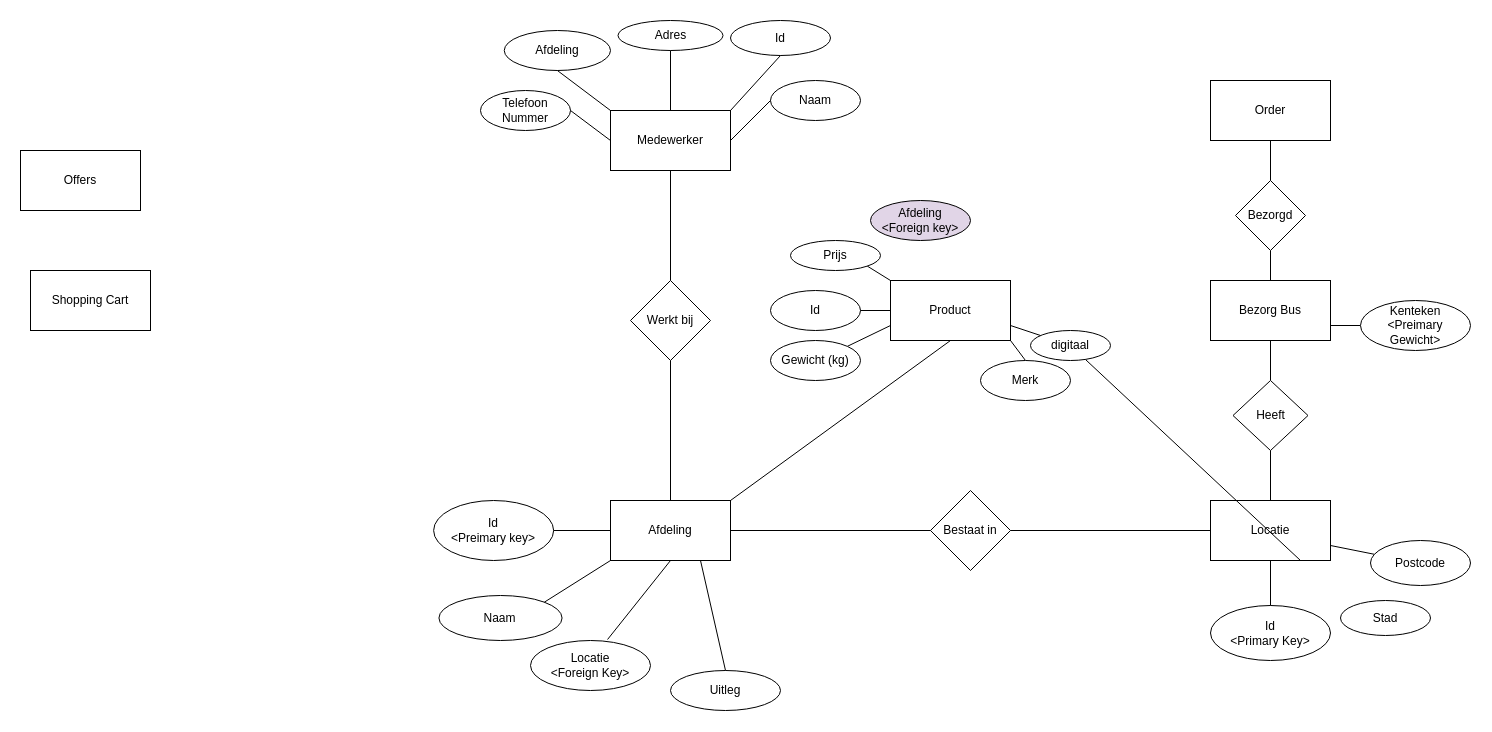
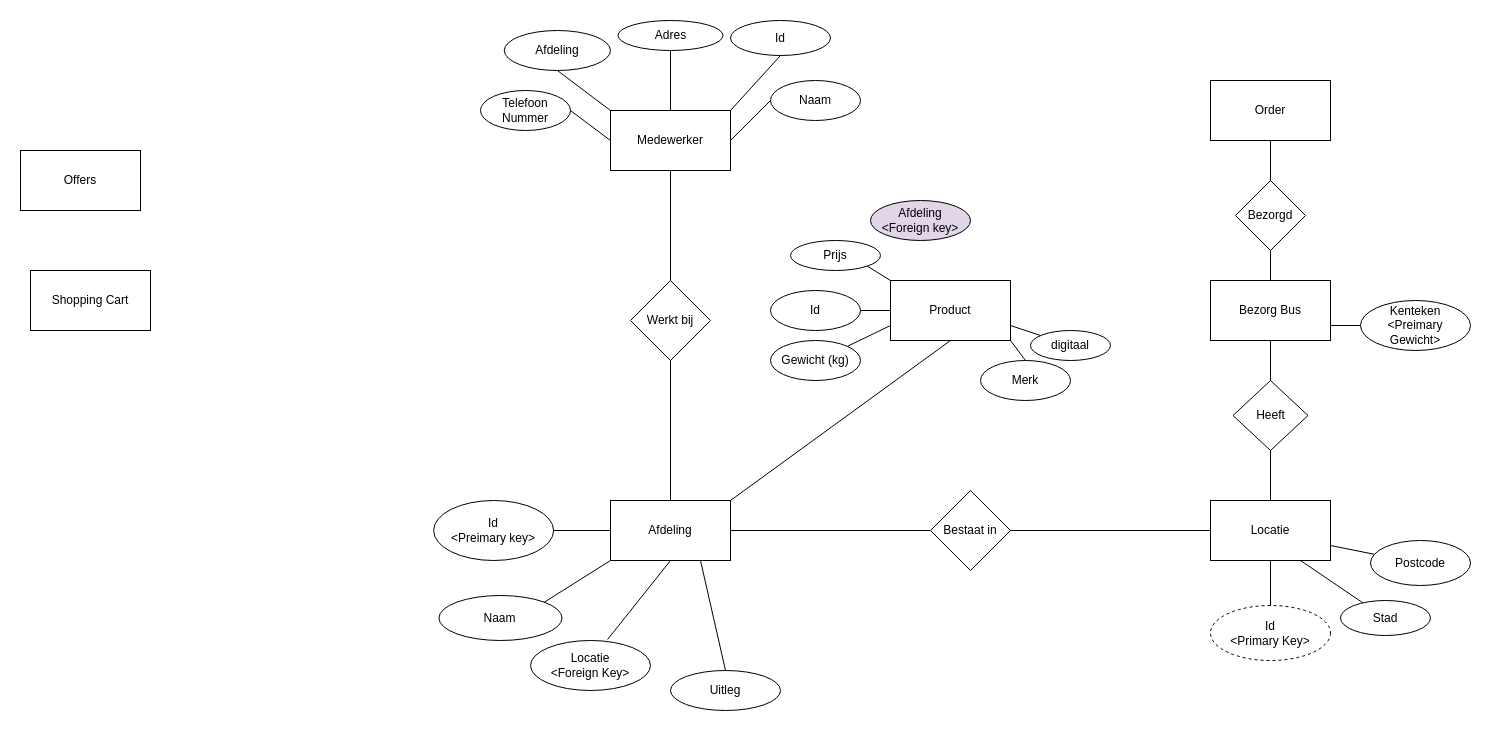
  <mxCell id="0" />
  <mxCell id="1" parent="0" />
  <mxCell id="2" value="Product" style="rounded=0;whiteSpace=wrap;html=1;" parent="1" vertex="1"><mxGeometry x="890" y="280" width="120" height="60" as="geometry" /></mxCell>
  <mxCell id="3" value="Bezorg Bus" style="rounded=0;whiteSpace=wrap;html=1;" parent="1" vertex="1"><mxGeometry x="1210" y="280" width="120" height="60" as="geometry" /></mxCell>
  <mxCell id="4" value="Offers" style="rounded=0;whiteSpace=wrap;html=1;" parent="1" vertex="1"><mxGeometry x="20" y="150" width="120" height="60" as="geometry" /></mxCell>
  <mxCell id="5" value="Order" style="rounded=0;whiteSpace=wrap;html=1;" parent="1" vertex="1"><mxGeometry x="1210" y="80" width="120" height="60" as="geometry" /></mxCell>
  <mxCell id="6" value="Medewerker" style="rounded=0;whiteSpace=wrap;html=1;" parent="1" vertex="1"><mxGeometry x="610" y="110" width="120" height="60" as="geometry" /></mxCell>
  <mxCell id="7" value="Locatie" style="rounded=0;whiteSpace=wrap;html=1;" parent="1" vertex="1"><mxGeometry x="1210" y="500" width="120" height="60" as="geometry" /></mxCell>
  <mxCell id="8" value="Afdeling" style="rounded=0;whiteSpace=wrap;html=1;" parent="1" vertex="1"><mxGeometry x="610" y="500" width="120" height="60" as="geometry" /></mxCell>
  <mxCell id="9" value="Shopping Cart" style="rounded=0;whiteSpace=wrap;html=1;" parent="1" vertex="1"><mxGeometry x="30" y="270" width="120" height="60" as="geometry" /></mxCell>
  <mxCell id="10" value="Naam" style="ellipse;whiteSpace=wrap;html=1;rounded=0;" vertex="1" parent="1"><mxGeometry x="770" y="80" width="90" height="40" as="geometry" /></mxCell>
  <mxCell id="11" value="Adres" style="ellipse;whiteSpace=wrap;html=1;rounded=0;" vertex="1" parent="1"><mxGeometry x="617.5" width="105" height="30" as="geometry" y="20" /></mxCell>
  <mxCell id="12" value="Telefoon Nummer" style="ellipse;whiteSpace=wrap;html=1;rounded=0;" vertex="1" parent="1"><mxGeometry x="480" y="90" width="90" height="40" as="geometry" /></mxCell>
  <mxCell id="13" value="Werkt bij" style="rhombus;whiteSpace=wrap;html=1;rounded=0;" vertex="1" parent="1"><mxGeometry x="630" y="280" width="80" height="80" as="geometry" /></mxCell>
  <mxCell id="14" value="Id" style="ellipse;whiteSpace=wrap;html=1;" vertex="1" parent="1"><mxGeometry x="730" width="100" height="35" as="geometry" y="20" /></mxCell>
  <mxCell id="15" value="Uitleg" style="ellipse;whiteSpace=wrap;html=1;rounded=0;" vertex="1" parent="1"><mxGeometry x="670" y="670" width="110" height="40" as="geometry" /></mxCell>
  <mxCell id="16" value="Naam" style="ellipse;whiteSpace=wrap;html=1;rounded=0;" vertex="1" parent="1"><mxGeometry x="438.45" y="595" width="123.12" height="45" as="geometry" /></mxCell>
  <mxCell id="17" value="Id&lt;br&gt;&amp;lt;Preimary key&amp;gt;" style="ellipse;whiteSpace=wrap;html=1;rounded=0;" vertex="1" parent="1"><mxGeometry x="433.13" y="500" width="120" height="60" as="geometry" /></mxCell>
  <mxCell id="18" value="Locatie&lt;br&gt;&amp;lt;Foreign Key&amp;gt;" style="ellipse;whiteSpace=wrap;html=1;" vertex="1" parent="1"><mxGeometry x="530" y="640" width="120" height="50" as="geometry" /></mxCell>
  <mxCell id="19" value="" style="endArrow=none;html=1;rounded=0;entryX=0.5;entryY=1;entryDx=0;entryDy=0;exitX=0.5;exitY=0;exitDx=0;exitDy=0;" edge="1" parent="1" source="13" target="6"><mxGeometry width="50" height="50" relative="1" as="geometry"><mxPoint x="630" y="380" as="sourcePoint" /><mxPoint x="670" y="300" as="targetPoint" /></mxGeometry></mxCell>
  <mxCell id="20" value="Afdeling" style="ellipse;whiteSpace=wrap;html=1;" vertex="1" parent="1"><mxGeometry x="503.75" y="30" width="106.25" height="40" as="geometry" /></mxCell>
  <mxCell id="21" value="" style="endArrow=none;html=1;rounded=0;entryX=0.5;entryY=1;entryDx=0;entryDy=0;exitX=0;exitY=0;exitDx=0;exitDy=0;" edge="1" parent="1" source="6" target="20"><mxGeometry width="50" height="50" relative="1" as="geometry"><mxPoint x="400" y="280" as="sourcePoint" /><mxPoint x="450" y="230" as="targetPoint" /></mxGeometry></mxCell>
  <mxCell id="22" value="" style="endArrow=none;html=1;rounded=0;entryX=1;entryY=0.5;entryDx=0;entryDy=0;exitX=0;exitY=0.5;exitDx=0;exitDy=0;" edge="1" parent="1" source="6" target="12"><mxGeometry width="50" height="50" relative="1" as="geometry"><mxPoint x="620" y="120" as="sourcePoint" /><mxPoint x="510.005" y="65" as="targetPoint" /></mxGeometry></mxCell>
  <mxCell id="23" value="" style="endArrow=none;html=1;rounded=0;entryX=1;entryY=0.5;entryDx=0;entryDy=0;exitX=0;exitY=0.5;exitDx=0;exitDy=0;" edge="1" parent="1" source="10" target="6"><mxGeometry width="50" height="50" relative="1" as="geometry"><mxPoint x="839.99" y="195" as="sourcePoint" /><mxPoint x="729.995" y="140" as="targetPoint" /></mxGeometry></mxCell>
  <mxCell id="24" value="" style="endArrow=none;html=1;rounded=0;entryX=1;entryY=0;entryDx=0;entryDy=0;exitX=0.5;exitY=1;exitDx=0;exitDy=0;" edge="1" parent="1" source="14" target="6"><mxGeometry width="50" height="50" relative="1" as="geometry"><mxPoint x="640" y="140" as="sourcePoint" /><mxPoint x="530.005" y="85" as="targetPoint" /></mxGeometry></mxCell>
  <mxCell id="25" value="" style="endArrow=none;html=1;rounded=0;entryX=0.5;entryY=1;entryDx=0;entryDy=0;exitX=0.5;exitY=0;exitDx=0;exitDy=0;" edge="1" parent="1" source="6" target="11"><mxGeometry width="50" height="50" relative="1" as="geometry"><mxPoint x="650" y="150" as="sourcePoint" /><mxPoint x="540.005" y="95" as="targetPoint" /></mxGeometry></mxCell>
  <mxCell id="26" value="" style="endArrow=none;html=1;rounded=0;entryX=0.5;entryY=1;entryDx=0;entryDy=0;exitX=0.5;exitY=0;exitDx=0;exitDy=0;" edge="1" parent="1" source="8" target="13"><mxGeometry width="50" height="50" relative="1" as="geometry"><mxPoint x="680" y="370" as="sourcePoint" /><mxPoint x="680" y="310" as="targetPoint" /></mxGeometry></mxCell>
  <mxCell id="27" value="" style="endArrow=none;html=1;rounded=0;entryX=0.5;entryY=0;entryDx=0;entryDy=0;exitX=0.75;exitY=1;exitDx=0;exitDy=0;" edge="1" parent="1" source="8" target="15"><mxGeometry width="50" height="50" relative="1" as="geometry"><mxPoint x="690" y="380" as="sourcePoint" /><mxPoint x="690" y="320" as="targetPoint" /></mxGeometry></mxCell>
  <mxCell id="28" value="" style="endArrow=none;html=1;rounded=0;entryX=0.5;entryY=1;entryDx=0;entryDy=0;exitX=0.642;exitY=-0.02;exitDx=0;exitDy=0;exitPerimeter=0;" edge="1" parent="1" source="18" target="8"><mxGeometry width="50" height="50" relative="1" as="geometry"><mxPoint x="700" y="390" as="sourcePoint" /><mxPoint x="700" y="330" as="targetPoint" /></mxGeometry></mxCell>
  <mxCell id="29" value="" style="endArrow=none;html=1;rounded=0;entryX=0;entryY=1;entryDx=0;entryDy=0;exitX=1;exitY=0;exitDx=0;exitDy=0;" edge="1" parent="1" source="16" target="8"><mxGeometry width="50" height="50" relative="1" as="geometry"><mxPoint x="710" y="400" as="sourcePoint" /><mxPoint x="710" y="340" as="targetPoint" /></mxGeometry></mxCell>
  <mxCell id="30" value="" style="endArrow=none;html=1;rounded=0;entryX=1;entryY=0.5;entryDx=0;entryDy=0;exitX=0;exitY=0.5;exitDx=0;exitDy=0;" edge="1" parent="1" source="8" target="17"><mxGeometry width="50" height="50" relative="1" as="geometry"><mxPoint x="720" y="410" as="sourcePoint" /><mxPoint x="720" y="350" as="targetPoint" /></mxGeometry></mxCell>
- <mxCell id="31" value="Id&lt;br&gt;&amp;lt;Primary Key&amp;gt;" style="ellipse;whiteSpace=wrap;html=1;rounded=0;" vertex="1" parent="1"><mxGeometry x="1210" y="605" width="120" height="55" as="geometry" /></mxCell>
+ <mxCell id="31" value="Id&lt;br&gt;&amp;lt;Primary Key&amp;gt;" style="ellipse;whiteSpace=wrap;html=1;rounded=0;dashed=1;" vertex="1" parent="1"><mxGeometry x="1210" y="605" width="120" height="55" as="geometry" /></mxCell>
  <mxCell id="32" value="" style="endArrow=none;html=1;rounded=0;exitX=1;exitY=0.5;exitDx=0;exitDy=0;startArrow=none;" edge="1" parent="1" source="34"><mxGeometry width="50" height="50" relative="1" as="geometry"><mxPoint x="1000" y="440" as="sourcePoint" /><mxPoint x="990" y="530" as="targetPoint" /></mxGeometry></mxCell>
  <mxCell id="33" value="" style="endArrow=none;html=1;rounded=0;entryX=0;entryY=0.5;entryDx=0;entryDy=0;exitX=1;exitY=0.5;exitDx=0;exitDy=0;" edge="1" parent="1" source="34" target="7"><mxGeometry width="50" height="50" relative="1" as="geometry"><mxPoint x="1000" y="440" as="sourcePoint" /><mxPoint x="1050" y="390" as="targetPoint" /></mxGeometry></mxCell>
  <mxCell id="34" value="Bestaat in" style="rhombus;whiteSpace=wrap;html=1;" vertex="1" parent="1"><mxGeometry x="930" y="490" width="80" height="80" as="geometry" /></mxCell>
  <mxCell id="35" value="" style="endArrow=none;html=1;rounded=0;exitX=1;exitY=0.5;exitDx=0;exitDy=0;" edge="1" parent="1" source="8" target="34"><mxGeometry width="50" height="50" relative="1" as="geometry"><mxPoint x="730" y="530" as="sourcePoint" /><mxPoint x="810" y="530" as="targetPoint" /></mxGeometry></mxCell>
  <mxCell id="36" value="" style="endArrow=none;html=1;rounded=0;exitX=1;exitY=0.5;exitDx=0;exitDy=0;startArrow=none;entryX=1;entryY=0.5;entryDx=0;entryDy=0;" edge="1" parent="1" source="38" target="38"><mxGeometry width="50" height="50" relative="1" as="geometry"><mxPoint x="1180" y="330" as="sourcePoint" /><mxPoint x="1190" y="420" as="targetPoint" /></mxGeometry></mxCell>
  <mxCell id="37" value="" style="endArrow=none;html=1;rounded=0;entryX=0.5;entryY=1;entryDx=0;entryDy=0;exitX=0.5;exitY=0;exitDx=0;exitDy=0;" edge="1" parent="1" source="38" target="3"><mxGeometry width="50" height="50" relative="1" as="geometry"><mxPoint x="1180" y="330" as="sourcePoint" /><mxPoint x="1270" y="420" as="targetPoint" /></mxGeometry></mxCell>
  <mxCell id="38" value="Heeft" style="rhombus;whiteSpace=wrap;html=1;" vertex="1" parent="1"><mxGeometry x="1232.5" y="380" width="75" height="70" as="geometry" /></mxCell>
  <mxCell id="39" value="" style="endArrow=none;html=1;rounded=0;exitX=0.5;exitY=0;exitDx=0;exitDy=0;entryX=0.5;entryY=1;entryDx=0;entryDy=0;" edge="1" parent="1" target="38" source="7"><mxGeometry width="50" height="50" relative="1" as="geometry"><mxPoint x="1090" y="420" as="sourcePoint" /><mxPoint x="1170" y="420" as="targetPoint" /></mxGeometry></mxCell>
  <mxCell id="40" value="" style="endArrow=none;html=1;rounded=0;entryX=0.5;entryY=0;entryDx=0;entryDy=0;exitX=0.5;exitY=1;exitDx=0;exitDy=0;" edge="1" parent="1" source="7" target="31"><mxGeometry width="50" height="50" relative="1" as="geometry"><mxPoint x="1275" y="550" as="sourcePoint" /><mxPoint x="1280" y="650" as="targetPoint" /></mxGeometry></mxCell>
- <mxCell id="41" value="" style="endArrow=none;html=1;rounded=0;exitX=0.75;exitY=1;exitDx=0;exitDy=0;" edge="1" parent="1" source="7" target="56"><mxGeometry width="50" height="50" relative="1" as="geometry"><mxPoint x="900" y="580" as="sourcePoint" /><mxPoint x="1370" y="610" as="targetPoint" /></mxGeometry></mxCell>
+ <mxCell id="41" value="" style="endArrow=none;html=1;rounded=0;exitX=0.75;exitY=1;exitDx=0;exitDy=0;" edge="1" parent="1" source="7" target="42"><mxGeometry width="50" height="50" relative="1" as="geometry"><mxPoint x="900" y="580" as="sourcePoint" /><mxPoint x="1370" y="610" as="targetPoint" /></mxGeometry></mxCell>
  <mxCell id="42" value="Stad" style="ellipse;whiteSpace=wrap;html=1;" vertex="1" parent="1"><mxGeometry x="1340" y="600" width="90" height="35" as="geometry" /></mxCell>
  <mxCell id="43" value="" style="endArrow=none;html=1;rounded=0;exitX=1;exitY=0.75;exitDx=0;exitDy=0;" edge="1" parent="1" source="7" target="44"><mxGeometry width="50" height="50" relative="1" as="geometry"><mxPoint x="910" y="590" as="sourcePoint" /><mxPoint x="1390" y="550" as="targetPoint" /></mxGeometry></mxCell>
  <mxCell id="44" value="Postcode" style="ellipse;whiteSpace=wrap;html=1;" vertex="1" parent="1"><mxGeometry x="1370" y="540" width="100" height="45" as="geometry" /></mxCell>
  <mxCell id="45" value="Id" style="ellipse;whiteSpace=wrap;html=1;rounded=0;" vertex="1" parent="1"><mxGeometry x="770" y="290" width="90" height="40" as="geometry" /></mxCell>
  <mxCell id="46" value="" style="endArrow=none;html=1;rounded=0;exitX=1;exitY=0.5;exitDx=0;exitDy=0;entryX=0;entryY=0.5;entryDx=0;entryDy=0;" edge="1" parent="1" source="45" target="2"><mxGeometry width="50" height="50" relative="1" as="geometry"><mxPoint x="1000" y="390" as="sourcePoint" /><mxPoint x="1050" y="340" as="targetPoint" /></mxGeometry></mxCell>
  <mxCell id="47" value="Prijs" style="ellipse;whiteSpace=wrap;html=1;rounded=0;" vertex="1" parent="1"><mxGeometry x="790" y="240" width="90" height="30" as="geometry" /></mxCell>
  <mxCell id="48" value="" style="endArrow=none;html=1;rounded=0;entryX=1;entryY=1;entryDx=0;entryDy=0;exitX=0;exitY=0;exitDx=0;exitDy=0;" edge="1" parent="1" source="2" target="47"><mxGeometry width="50" height="50" relative="1" as="geometry"><mxPoint x="1000" y="360" as="sourcePoint" /><mxPoint x="1050" y="310" as="targetPoint" /></mxGeometry></mxCell>
  <mxCell id="49" value="Afdeling&lt;br&gt;&amp;lt;Foreign key&amp;gt;" style="ellipse;whiteSpace=wrap;html=1;fillColor=#e1d5e7;" vertex="1" parent="1"><mxGeometry x="870" y="200" width="100" height="40" as="geometry" /></mxCell>
  <mxCell id="50" value="" style="endArrow=none;html=1;rounded=0;entryX=0;entryY=0.75;entryDx=0;entryDy=0;exitX=1;exitY=0;exitDx=0;exitDy=0;" edge="1" parent="1" source="51" target="2"><mxGeometry width="50" height="50" relative="1" as="geometry"><mxPoint x="840" y="350" as="sourcePoint" /><mxPoint x="1050" y="310" as="targetPoint" /></mxGeometry></mxCell>
  <mxCell id="51" value="Gewicht (kg)" style="ellipse;whiteSpace=wrap;html=1;" vertex="1" parent="1"><mxGeometry x="770" y="340" width="90" height="40" as="geometry" /></mxCell>
  <mxCell id="52" value="" style="endArrow=none;html=1;rounded=0;exitX=1;exitY=0;exitDx=0;exitDy=0;entryX=0.5;entryY=1;entryDx=0;entryDy=0;" edge="1" parent="1" source="8" target="2"><mxGeometry width="50" height="50" relative="1" as="geometry"><mxPoint x="1030" y="380" as="sourcePoint" /><mxPoint x="1080" y="330" as="targetPoint" /></mxGeometry></mxCell>
  <mxCell id="53" value="" style="endArrow=none;html=1;rounded=0;entryX=1;entryY=1;entryDx=0;entryDy=0;exitX=0.5;exitY=0;exitDx=0;exitDy=0;" edge="1" parent="1" source="54" target="2"><mxGeometry width="50" height="50" relative="1" as="geometry"><mxPoint x="1030" y="380" as="sourcePoint" /><mxPoint x="1080" y="330" as="targetPoint" /></mxGeometry></mxCell>
  <mxCell id="54" value="Merk" style="ellipse;whiteSpace=wrap;html=1;" vertex="1" parent="1"><mxGeometry x="980" y="360" width="90" height="40" as="geometry" /></mxCell>
  <mxCell id="55" value="" style="endArrow=none;html=1;rounded=0;exitX=1;exitY=0.75;exitDx=0;exitDy=0;" edge="1" parent="1" source="2" target="56"><mxGeometry width="50" height="50" relative="1" as="geometry"><mxPoint x="1030" y="390" as="sourcePoint" /><mxPoint x="1050" y="330" as="targetPoint" /></mxGeometry></mxCell>
  <mxCell id="56" value="digitaal" style="ellipse;whiteSpace=wrap;html=1;" vertex="1" parent="1"><mxGeometry x="1030" y="330" width="80" height="30" as="geometry" /></mxCell>
  <mxCell id="57" value="" style="endArrow=none;html=1;rounded=0;entryX=1;entryY=0.75;entryDx=0;entryDy=0;exitX=0;exitY=0.5;exitDx=0;exitDy=0;" edge="1" parent="1" source="58" target="3"><mxGeometry width="50" height="50" relative="1" as="geometry"><mxPoint x="1370" y="340" as="sourcePoint" /><mxPoint x="1080" y="340" as="targetPoint" /></mxGeometry></mxCell>
  <mxCell id="58" value="Kenteken&lt;br&gt;&amp;lt;Preimary Gewicht&amp;gt;" style="ellipse;whiteSpace=wrap;html=1;" vertex="1" parent="1"><mxGeometry x="1360" y="300" width="110" height="50" as="geometry" /></mxCell>
  <mxCell id="59" value="" style="endArrow=none;html=1;rounded=0;exitX=0.5;exitY=0;exitDx=0;exitDy=0;" edge="1" parent="1" source="3" target="60"><mxGeometry width="50" height="50" relative="1" as="geometry"><mxPoint x="1240" y="280" as="sourcePoint" /><mxPoint x="1270" y="220" as="targetPoint" /></mxGeometry></mxCell>
  <mxCell id="60" value="Bezorgd" style="rhombus;whiteSpace=wrap;html=1;" vertex="1" parent="1"><mxGeometry x="1235" y="180" width="70" height="70" as="geometry" /></mxCell>
  <mxCell id="61" value="" style="endArrow=none;html=1;rounded=0;entryX=0.5;entryY=1;entryDx=0;entryDy=0;exitX=0.5;exitY=0;exitDx=0;exitDy=0;" edge="1" parent="1" source="60" target="5"><mxGeometry width="50" height="50" relative="1" as="geometry"><mxPoint x="1270" y="180" as="sourcePoint" /><mxPoint x="1280" y="260" as="targetPoint" /></mxGeometry></mxCell>
